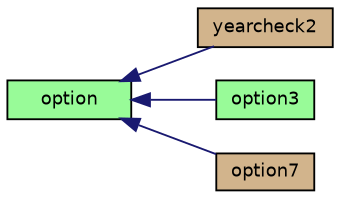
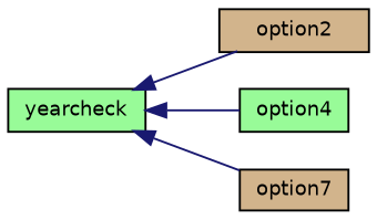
  digraph {
    rankdir=LR
    node [color=black fillcolor=palegreen fontname=Helvetica fontsize=10 shape=record style=filled]
    edge [color=midnightblue dir=back fontname=Helvetica fontsize=10 labelfontname=Helvetica labelfontsize=10 style=solid]
-   n1 [fontcolor=black height=0.2 label=option width=0.4]
-   n2 [fillcolor=tan height=0.2 label=yearcheck2 width=0.4]
-   n3 [height=0.2 label=option3 width=0.4]
+   n1 [fontcolor=black height=0.2 label=yearcheck width=0.4]
+   n2 [fillcolor=tan height=0.2 label=option2 width=0.4]
+   n3 [height=0.2 label=option4 width=0.4]
    n4 [fillcolor=tan height=0.2 label=option7 width=0.4]
    n1 -> n2
    n1 -> n3
    n1 -> n4
  }
